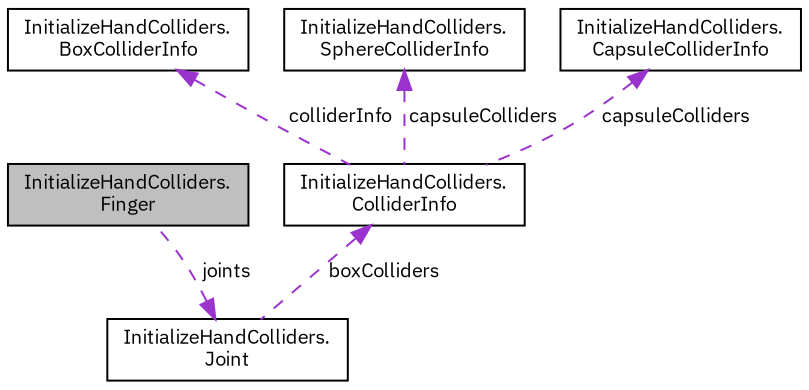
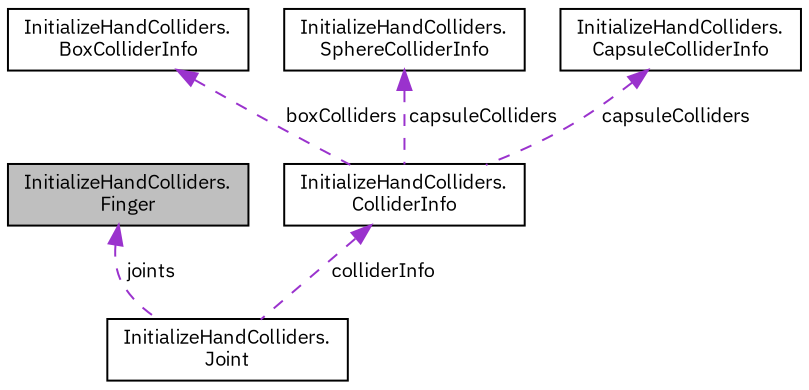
  digraph {
    fontname="IBM Plex Sans"
    rankdir=TB
    node [color=black fillcolor=white fontname="IBM Plex Sans" fontsize=10 shape=record style=filled]
    edge [color=darkorchid3 dir=back fontname="IBM Plex Sans" fontsize=10 labelfontname=Helvetica labelfontsize=10 style=dashed]
    n1 [fillcolor=grey75 fontcolor=black height=0.2 label="InitializeHandColliders.\lFinger" width=0.4]
    n2 [height=0.2 label="InitializeHandColliders.\lJoint" width=0.4]
    n3 [height=0.2 label="InitializeHandColliders.\lColliderInfo" width=0.4]
    n4 [height=0.2 label="InitializeHandColliders.\lBoxColliderInfo" width=0.4]
    n5 [height=0.2 label="InitializeHandColliders.\lSphereColliderInfo" width=0.4]
    n6 [height=0.2 label="InitializeHandColliders.\lCapsuleColliderInfo" width=0.4]
-   n2 -> n1 [label=" joints"]
-   n3 -> n2 [label=" boxColliders"]
-   n4 -> n3 [label=" colliderInfo"]
+   n1 -> n2 [label=" joints"]
+   n3 -> n2 [label=" colliderInfo"]
+   n4 -> n3 [label=" boxColliders"]
    n5 -> n3 [label=" capsuleColliders"]
    n6 -> n3 [label=" capsuleColliders"]
  }
